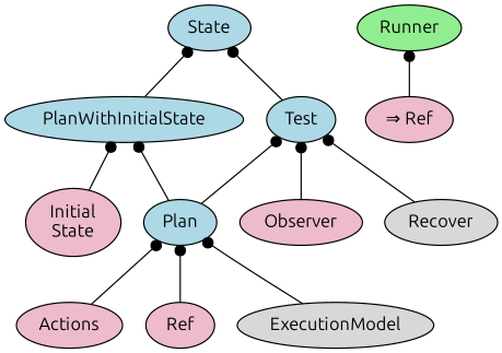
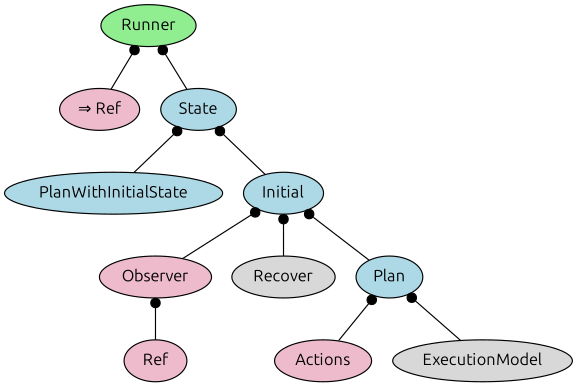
  digraph {
    fontname=Ubuntu
    node [fillcolor="#eebbcc" fontname=Ubuntu style=filled]
    edge [arrowtail=dot dir=back fontname=Ubuntu]
    n1 [label=Actions]
    n2 [label=Ref]
-   n3 [label="Initial\nState"]
    n4 [label=Observer]
    n5 [label="⇒ Ref"]
    n6 [fillcolor="#d8d8d8" label=Recover]
    n7 [fillcolor="#d8d8d8" label=ExecutionModel]
    n8 [fillcolor=lightblue label=Plan]
    n9 [fillcolor=lightblue label=PlanWithInitialState]
-   n10 [fillcolor=lightblue label=Test]
+   n10 [fillcolor=lightblue label=Initial]
    n11 [fillcolor=lightblue label=State]
    n12 [fillcolor=lightgreen label=Runner]
    subgraph sub_1 {
      n1
      n2
-     n3
      n4
      n5
    }
    subgraph sub_2 {
      n6
      n7
    }
    subgraph sub_3 {
      n8
      n9
      n10
      n11
    }
    n8 -> n1
-   n8 -> n2
+   n4 -> n2
    n8 -> n7
-   n9 -> n3
-   n9 -> n8
    n10 -> n4
    n10 -> n6
    n10 -> n8
    n11 -> n9
    n11 -> n10
    n12 -> n5
+   n12 -> n11
  }
